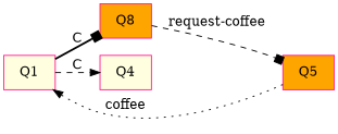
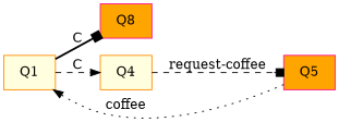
  digraph {
    rankdir=LR
    splines=true
    node [color=darkorange fillcolor=lightyellow shape=box style=filled]
    edge [arrowhead=box style=dashed]
-   Q1 [color=deeppink]
+   Q1
    n2 [color=deeppink fillcolor=orange label=Q8]
-   Q4 [color=deeppink]
+   Q4
    Q5 [color=deeppink fillcolor=orange]
    I [style=invis color="" fillcolor=""]
    subgraph sub_1 {
      rank=min
      Q1
    }
    subgraph sub_2 {
      rank=same
      n2
      Q4
    }
    subgraph sub_3 {
      rank=max
      Q5
      I
    }
    Q1 -> n2 [label=C style=bold]
    Q1 -> Q4 [arrowhead=normal label=C]
-   n2 -> Q5 [label="request-coffee"]
+   Q4 -> Q5 [label="request-coffee"]
    Q5 -> Q1 [arrowhead=normal label=coffee style=dotted]
  }
